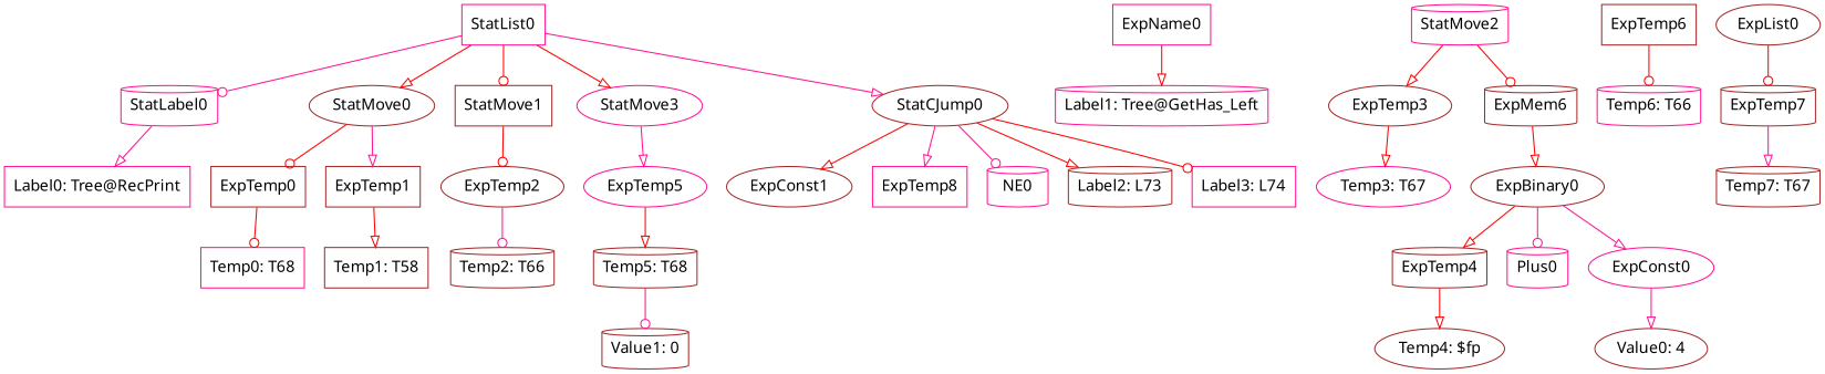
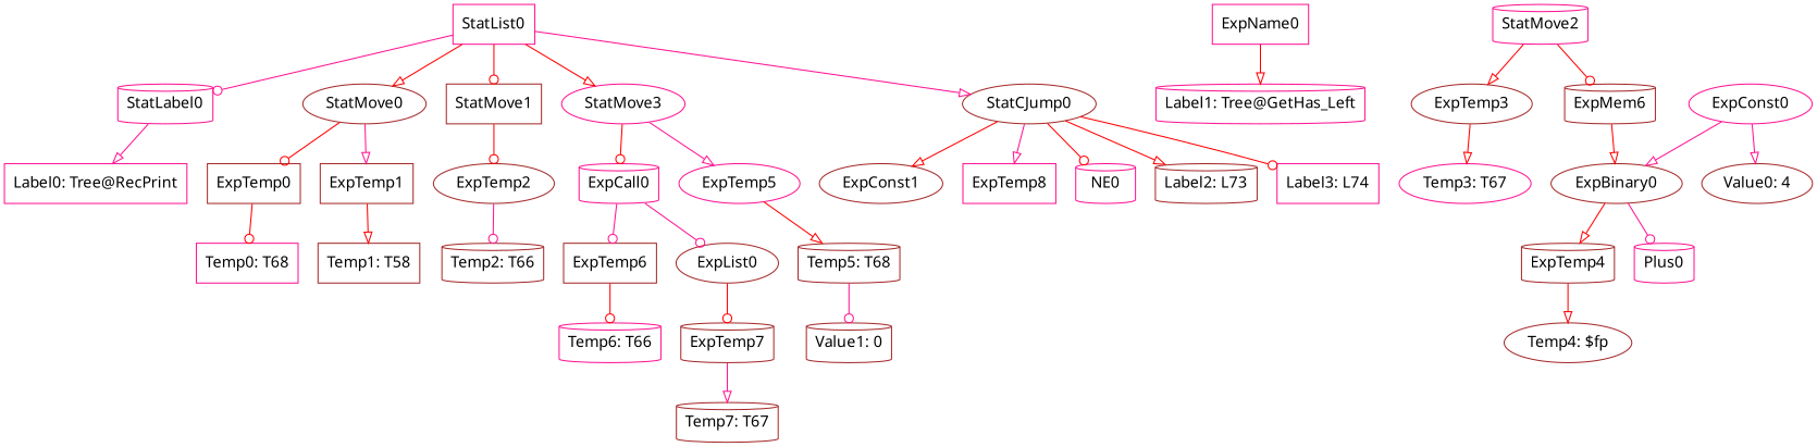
  digraph {
    fontname="Noto Sans"
    ordering=out
    node [color=brown fontname="Noto Sans" shape=cylinder]
    edge [arrowhead=onormal color=red fontname="Noto Sans"]
    ExpConst1 [shape=ellipse]
    ExpName0 [color=deeppink shape=box]
    "Label1: Tree@GetHas_Left" [color=deeppink]
    StatMove2 [color=deeppink]
    ExpTemp3 [shape=ellipse]
    n6 [label=ExpMem6]
    "Temp3: T67" [color=deeppink shape=ellipse]
    ExpBinary0 [shape=ellipse]
    ExpTemp4
    Plus0 [color=deeppink]
    ExpConst0 [color=deeppink shape=ellipse]
    ExpTemp2 [shape=ellipse]
    "Temp2: T66"
    StatLabel0 [color=deeppink]
    "Label0: Tree@RecPrint" [color=deeppink shape=box]
    StatList0 [color=deeppink shape=box]
    StatMove0 [shape=ellipse]
    StatMove1 [shape=box]
    StatMove3 [color=deeppink shape=ellipse]
    StatCJump0 [shape=ellipse]
    ExpTemp0 [shape=box]
    ExpTemp1 [shape=box]
+   ExpCall0 [color=deeppink]
    ExpTemp5 [color=deeppink shape=ellipse]
    ExpTemp8 [color=deeppink shape=box]
    NE0 [color=deeppink]
    "Label2: L73"
    "Label3: L74" [color=deeppink shape=box]
    "Temp0: T68" [color=deeppink shape=box]
    "Temp1: T58" [shape=box]
    ExpTemp6 [shape=box]
    ExpList0 [shape=ellipse]
    "Temp5: T68"
    ExpTemp7
    "Temp7: T67"
    "Temp4: $fp" [shape=ellipse]
    "Temp6: T66" [color=deeppink]
    "Value0: 4" [shape=ellipse]
    "Value1: 0"
    ExpName0 -> "Label1: Tree@GetHas_Left"
    StatMove2 -> ExpTemp3
    StatMove2 -> n6 [arrowhead=odot]
    ExpTemp3 -> "Temp3: T67"
    n6 -> ExpBinary0
    ExpBinary0 -> ExpTemp4
    ExpBinary0 -> Plus0 [arrowhead=odot color=deeppink]
-   ExpBinary0 -> ExpConst0 [color=deeppink]
+   ExpConst0 -> ExpBinary0 [color=deeppink]
    ExpTemp4 -> "Temp4: $fp"
    ExpConst0 -> "Value0: 4" [color=deeppink]
    ExpTemp2 -> "Temp2: T66" [arrowhead=odot color=deeppink]
    StatLabel0 -> "Label0: Tree@RecPrint" [color=deeppink]
    StatList0 -> StatLabel0 [arrowhead=odot color=deeppink]
    StatList0 -> StatMove0
    StatList0 -> StatMove1 [arrowhead=odot]
    StatList0 -> StatMove3
    StatList0 -> StatCJump0 [color=deeppink]
    StatMove0 -> ExpTemp0 [arrowhead=odot]
    StatMove0 -> ExpTemp1 [color=deeppink]
    StatMove1 -> ExpTemp2 [arrowhead=odot]
+   StatMove3 -> ExpCall0 [arrowhead=odot]
    StatMove3 -> ExpTemp5 [color=deeppink]
    StatCJump0 -> ExpConst1
    StatCJump0 -> ExpTemp8 [color=deeppink]
-   StatCJump0 -> NE0 [arrowhead=odot color=deeppink]
+   StatCJump0 -> NE0 [arrowhead=odot]
    StatCJump0 -> "Label2: L73"
    StatCJump0 -> "Label3: L74" [arrowhead=odot]
    ExpTemp0 -> "Temp0: T68" [arrowhead=odot]
    ExpTemp1 -> "Temp1: T58"
+   ExpCall0 -> ExpTemp6 [arrowhead=odot color=deeppink]
+   ExpCall0 -> ExpList0 [arrowhead=odot color=deeppink]
    ExpTemp5 -> "Temp5: T68"
    ExpTemp6 -> "Temp6: T66" [arrowhead=odot]
    ExpList0 -> ExpTemp7 [arrowhead=odot]
    "Temp5: T68" -> "Value1: 0" [arrowhead=odot color=deeppink]
    ExpTemp7 -> "Temp7: T67" [color=deeppink]
  }
